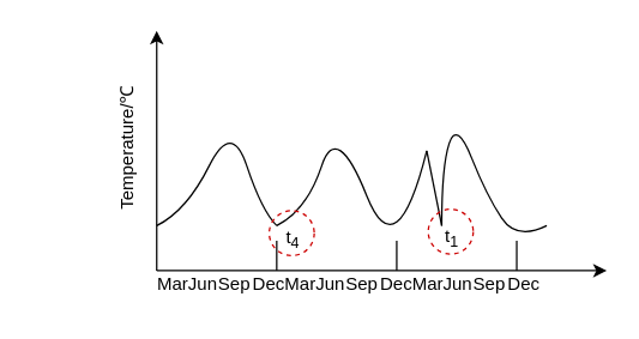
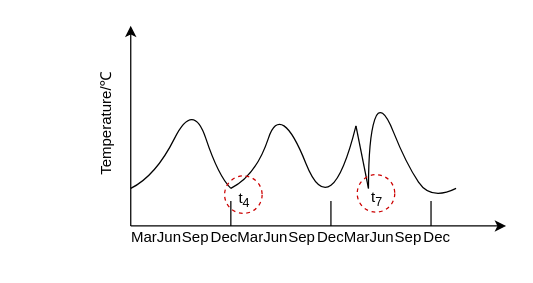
  <mxCell id="0" />
  <mxCell id="1" parent="0" />
  <mxCell id="2" value="" style="endArrow=classic;html=1;rounded=0;" edge="1" parent="1"><mxGeometry width="50" height="50" relative="1" as="geometry"><mxPoint x="104" y="180" as="sourcePoint" /><mxPoint x="404" y="180" as="targetPoint" /></mxGeometry></mxCell>
  <mxCell id="3" value="" style="endArrow=classic;html=1;rounded=0;" edge="1" parent="1"><mxGeometry width="50" height="50" relative="1" as="geometry"><mxPoint x="104" y="180" as="sourcePoint" /><mxPoint x="104" y="20" as="targetPoint" /></mxGeometry></mxCell>
  <mxCell id="4" value="" style="endArrow=none;html=1;rounded=0;" edge="1" parent="1"><mxGeometry width="50" height="50" relative="1" as="geometry"><mxPoint x="184" y="180" as="sourcePoint" /><mxPoint x="184" y="160" as="targetPoint" /></mxGeometry></mxCell>
  <mxCell id="5" value="" style="endArrow=none;html=1;rounded=0;" edge="1" parent="1"><mxGeometry width="50" height="50" relative="1" as="geometry"><mxPoint x="264" y="180" as="sourcePoint" /><mxPoint x="264" y="160" as="targetPoint" /></mxGeometry></mxCell>
  <mxCell id="6" value="" style="endArrow=none;html=1;rounded=0;" edge="1" parent="1"><mxGeometry width="50" height="50" relative="1" as="geometry"><mxPoint x="344" y="180" as="sourcePoint" /><mxPoint x="344" y="160" as="targetPoint" /></mxGeometry></mxCell>
  <mxCell id="7" value="Mar" style="text;html=1;strokeColor=none;fillColor=none;align=center;verticalAlign=middle;whiteSpace=wrap;rounded=0;" vertex="1" parent="1"><mxGeometry x="85" y="174" width="60" height="30" as="geometry" /></mxCell>
  <mxCell id="8" value="Jun" style="text;html=1;strokeColor=none;fillColor=none;align=center;verticalAlign=middle;whiteSpace=wrap;rounded=0;" vertex="1" parent="1"><mxGeometry x="105" y="174" width="60" height="30" as="geometry" /></mxCell>
  <mxCell id="9" value="Sep" style="text;html=1;strokeColor=none;fillColor=none;align=center;verticalAlign=middle;whiteSpace=wrap;rounded=0;" vertex="1" parent="1"><mxGeometry x="126" y="174" width="60" height="30" as="geometry" /></mxCell>
  <mxCell id="10" value="Dec" style="text;html=1;strokeColor=none;fillColor=none;align=center;verticalAlign=middle;whiteSpace=wrap;rounded=0;" vertex="1" parent="1"><mxGeometry x="149" y="174" width="60" height="30" as="geometry" /></mxCell>
  <mxCell id="11" value="Mar" style="text;html=1;strokeColor=none;fillColor=none;align=center;verticalAlign=middle;whiteSpace=wrap;rounded=0;" vertex="1" parent="1"><mxGeometry x="170" y="174" width="60" height="30" as="geometry" /></mxCell>
  <mxCell id="12" value="Jun" style="text;html=1;strokeColor=none;fillColor=none;align=center;verticalAlign=middle;whiteSpace=wrap;rounded=0;" vertex="1" parent="1"><mxGeometry x="190" y="174" width="60" height="30" as="geometry" /></mxCell>
  <mxCell id="13" value="Sep" style="text;html=1;strokeColor=none;fillColor=none;align=center;verticalAlign=middle;whiteSpace=wrap;rounded=0;" vertex="1" parent="1"><mxGeometry x="211" y="174" width="60" height="30" as="geometry" /></mxCell>
  <mxCell id="14" value="Dec" style="text;html=1;strokeColor=none;fillColor=none;align=center;verticalAlign=middle;whiteSpace=wrap;rounded=0;" vertex="1" parent="1"><mxGeometry x="234" y="174" width="60" height="30" as="geometry" /></mxCell>
  <mxCell id="15" value="Mar" style="text;html=1;strokeColor=none;fillColor=none;align=center;verticalAlign=middle;whiteSpace=wrap;rounded=0;" vertex="1" parent="1"><mxGeometry x="255" y="174" width="60" height="30" as="geometry" /></mxCell>
  <mxCell id="16" value="Jun" style="text;html=1;strokeColor=none;fillColor=none;align=center;verticalAlign=middle;whiteSpace=wrap;rounded=0;" vertex="1" parent="1"><mxGeometry x="275" y="174" width="60" height="30" as="geometry" /></mxCell>
  <mxCell id="17" value="Sep" style="text;html=1;strokeColor=none;fillColor=none;align=center;verticalAlign=middle;whiteSpace=wrap;rounded=0;" vertex="1" parent="1"><mxGeometry x="296" y="174" width="60" height="30" as="geometry" /></mxCell>
  <mxCell id="18" value="Dec" style="text;html=1;strokeColor=none;fillColor=none;align=center;verticalAlign=middle;whiteSpace=wrap;rounded=0;" vertex="1" parent="1"><mxGeometry x="319" y="174" width="60" height="30" as="geometry" /></mxCell>
  <mxCell id="19" value="" style="curved=1;endArrow=none;html=1;rounded=0;endFill=0;" edge="1" parent="1"><mxGeometry width="50" height="50" relative="1" as="geometry"><mxPoint x="104" y="150" as="sourcePoint" /><mxPoint x="184" y="150" as="targetPoint" /><Array as="points"><mxPoint x="124" y="140" /><mxPoint x="154" y="80" /><mxPoint x="174" y="140" /></Array></mxGeometry></mxCell>
  <mxCell id="20" value="" style="curved=1;endArrow=none;html=1;rounded=0;endFill=0;" edge="1" parent="1"><mxGeometry width="50" height="50" relative="1" as="geometry"><mxPoint x="184" y="150" as="sourcePoint" /><mxPoint x="284" y="100" as="targetPoint" /><Array as="points"><mxPoint x="204" y="140" /><mxPoint x="224" y="80" /><mxPoint x="264" y="180" /></Array></mxGeometry></mxCell>
  <mxCell id="21" value="" style="endArrow=none;html=1;rounded=0;" edge="1" parent="1"><mxGeometry width="50" height="50" relative="1" as="geometry"><mxPoint x="294" y="150" as="sourcePoint" /><mxPoint x="284" y="100" as="targetPoint" /></mxGeometry></mxCell>
  <mxCell id="22" value="" style="curved=1;endArrow=none;html=1;rounded=0;endFill=0;" edge="1" parent="1"><mxGeometry width="50" height="50" relative="1" as="geometry"><mxPoint x="294" y="150" as="sourcePoint" /><mxPoint x="364" y="150" as="targetPoint" /><Array as="points"><mxPoint x="294" y="110" /><mxPoint x="304" y="80" /><mxPoint x="324" y="130" /><mxPoint x="344" y="160" /></Array></mxGeometry></mxCell>
  <mxCell id="23" value="&amp;nbsp;Temperature/℃" style="text;html=1;strokeColor=none;fillColor=none;align=center;verticalAlign=middle;whiteSpace=wrap;rounded=0;rotation=-90;" vertex="1" parent="1"><mxGeometry x="20" y="85" width="129" height="30" as="geometry" /></mxCell>
  <mxCell id="24" value="" style="ellipse;whiteSpace=wrap;html=1;aspect=fixed;fillColor=none;dashed=1;strokeColor=#CC0000;" vertex="1" parent="1"><mxGeometry x="179" y="140" width="30" height="30" as="geometry" /></mxCell>
  <mxCell id="25" value="t&lt;sub&gt;4&lt;/sub&gt;" style="text;html=1;strokeColor=none;fillColor=none;align=center;verticalAlign=middle;whiteSpace=wrap;rounded=0;dashed=1;" vertex="1" parent="1"><mxGeometry x="165" y="144" width="60" height="30" as="geometry" /></mxCell>
  <mxCell id="26" value="" style="ellipse;whiteSpace=wrap;html=1;aspect=fixed;fillColor=none;dashed=1;strokeColor=#CC0000;" vertex="1" parent="1"><mxGeometry x="285" y="139" width="30" height="30" as="geometry" /></mxCell>
- <mxCell id="27" value="t&lt;sub&gt;1&lt;/sub&gt;" style="text;html=1;strokeColor=none;fillColor=none;align=center;verticalAlign=middle;whiteSpace=wrap;rounded=0;dashed=1;" vertex="1" parent="1"><mxGeometry x="271" y="143" width="60" height="30" as="geometry" /></mxCell>
+ <mxCell id="27" value="t&lt;sub&gt;7&lt;/sub&gt;" style="text;html=1;strokeColor=none;fillColor=none;align=center;verticalAlign=middle;whiteSpace=wrap;rounded=0;dashed=1;" vertex="1" parent="1"><mxGeometry x="271" y="143" width="60" height="30" as="geometry" /></mxCell>
